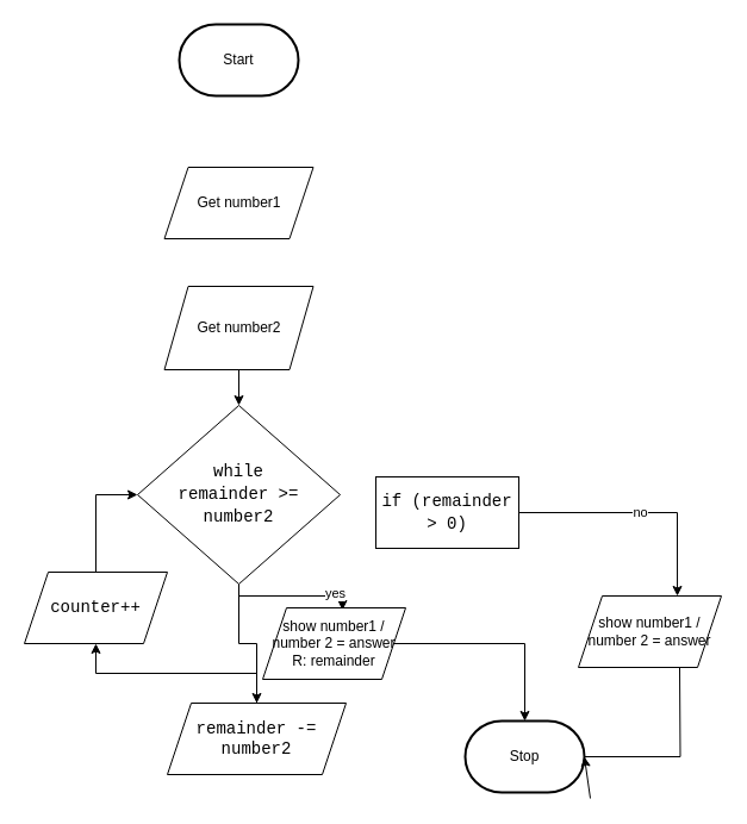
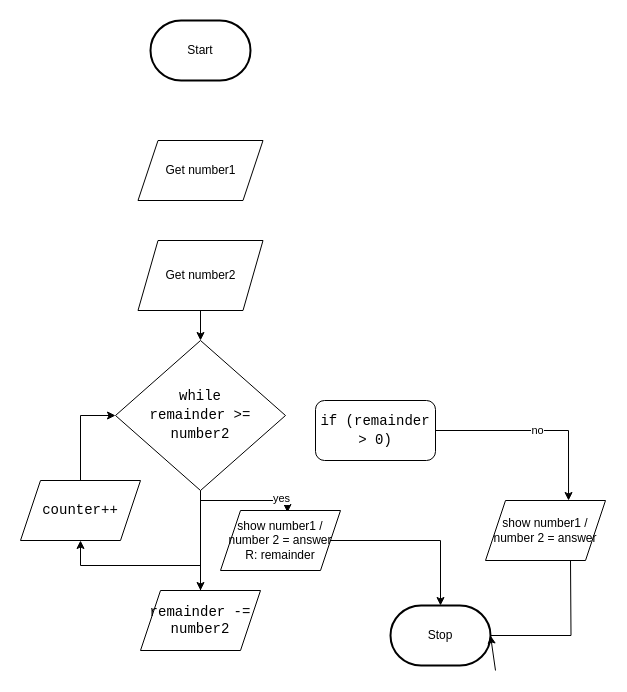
  <mxCell id="0" />
  <mxCell id="1" parent="0" />
  <mxCell id="2" value="Start" style="strokeWidth=2;html=1;shape=mxgraph.flowchart.terminator;whiteSpace=wrap;" parent="1" vertex="1"><mxGeometry x="150" y="20" width="100" height="60" as="geometry" /></mxCell>
  <mxCell id="3" value="Stop" style="strokeWidth=2;html=1;shape=mxgraph.flowchart.terminator;whiteSpace=wrap;" parent="1" vertex="1"><mxGeometry x="390" y="605" width="100" height="60" as="geometry" /></mxCell>
  <mxCell id="4" value="Get number1" style="shape=parallelogram;perimeter=parallelogramPerimeter;whiteSpace=wrap;html=1;fixedSize=1;" parent="1" vertex="1"><mxGeometry x="137.5" y="140" width="125" height="60" as="geometry" /></mxCell>
  <mxCell id="5" style="edgeStyle=orthogonalEdgeStyle;rounded=0;html=1;" parent="1" source="6" target="10" edge="1"><mxGeometry relative="1" as="geometry"><mxPoint x="200" y="340" as="targetPoint" /></mxGeometry></mxCell>
  <mxCell id="6" value="Get number2" style="shape=parallelogram;perimeter=parallelogramPerimeter;whiteSpace=wrap;html=1;fixedSize=1;" parent="1" vertex="1"><mxGeometry x="137.5" y="240" width="125" height="70" as="geometry" /></mxCell>
  <mxCell id="7" style="edgeStyle=orthogonalEdgeStyle;rounded=0;html=1;entryX=0.5;entryY=0;entryDx=0;entryDy=0;fontColor=#000000;" edge="1" parent="1" source="10" target="12"><mxGeometry relative="1" as="geometry" /></mxCell>
  <mxCell id="8" style="edgeStyle=orthogonalEdgeStyle;rounded=0;html=1;entryX=0.558;entryY=0.033;entryDx=0;entryDy=0;entryPerimeter=0;fontColor=#000000;" edge="1" parent="1" source="10" target="14"><mxGeometry relative="1" as="geometry" /></mxCell>
  <mxCell id="9" value="yes" style="edgeLabel;html=1;align=center;verticalAlign=middle;resizable=0;points=[];fontColor=#000000;" vertex="1" connectable="0" parent="8"><mxGeometry x="0.65" y="3" relative="1" as="geometry"><mxPoint as="offset" /></mxGeometry></mxCell>
  <mxCell id="10" value="&lt;div style=&quot;font-family: Consolas, &amp;quot;Courier New&amp;quot;, monospace; font-size: 14px; line-height: 19px;&quot;&gt;&lt;font color=&quot;#000000&quot;&gt;while&lt;/font&gt;&lt;/div&gt;&lt;div style=&quot;font-family: Consolas, &amp;quot;Courier New&amp;quot;, monospace; font-size: 14px; line-height: 19px;&quot;&gt;&lt;div style=&quot;line-height: 19px;&quot;&gt;&lt;font style=&quot;&quot; color=&quot;#000000&quot;&gt;remainder &amp;gt;= number2&lt;/font&gt;&lt;/div&gt;&lt;/div&gt;" style="rhombus;whiteSpace=wrap;html=1;" parent="1" vertex="1"><mxGeometry x="115" y="340" width="170" height="150" as="geometry" /></mxCell>
  <mxCell id="11" style="edgeStyle=orthogonalEdgeStyle;rounded=0;html=1;entryX=0.5;entryY=1;entryDx=0;entryDy=0;fontColor=#000000;" edge="1" parent="1" source="12" target="16"><mxGeometry relative="1" as="geometry" /></mxCell>
- <mxCell id="12" value="&lt;span style=&quot;color: rgb(0, 0, 0); font-family: Consolas, &amp;quot;Courier New&amp;quot;, monospace; font-size: 14px;&quot;&gt;remainder -= number2&lt;/span&gt;" style="shape=parallelogram;perimeter=parallelogramPerimeter;whiteSpace=wrap;html=1;fixedSize=1;" parent="1" vertex="1"><mxGeometry x="140" y="590" width="150" height="60" as="geometry" /></mxCell>
+ <mxCell id="12" value="&lt;span style=&quot;color: rgb(0, 0, 0); font-family: Consolas, &amp;quot;Courier New&amp;quot;, monospace; font-size: 14px;&quot;&gt;remainder -= number2&lt;/span&gt;" style="shape=parallelogram;perimeter=parallelogramPerimeter;whiteSpace=wrap;html=1;fixedSize=1;" parent="1" vertex="1"><mxGeometry x="140" y="590" width="120" height="60" as="geometry" /></mxCell>
  <mxCell id="13" style="edgeStyle=orthogonalEdgeStyle;rounded=0;html=1;fontColor=#000000;" edge="1" parent="1" source="14" target="3"><mxGeometry relative="1" as="geometry" /></mxCell>
  <mxCell id="14" value="show number1 / number 2 = answer R: remainder" style="shape=parallelogram;perimeter=parallelogramPerimeter;whiteSpace=wrap;html=1;fixedSize=1;" parent="1" vertex="1"><mxGeometry x="220" y="510" width="120" height="60" as="geometry" /></mxCell>
  <mxCell id="15" style="edgeStyle=orthogonalEdgeStyle;rounded=0;html=1;entryX=0;entryY=0.5;entryDx=0;entryDy=0;fontColor=#000000;" edge="1" parent="1" source="16" target="10"><mxGeometry relative="1" as="geometry" /></mxCell>
  <mxCell id="16" value="&lt;div style=&quot;font-family: Consolas, &amp;quot;Courier New&amp;quot;, monospace; font-size: 14px; line-height: 19px;&quot;&gt;&lt;font style=&quot;&quot; color=&quot;#000000&quot;&gt;counter++&lt;/font&gt;&lt;/div&gt;" style="shape=parallelogram;perimeter=parallelogramPerimeter;whiteSpace=wrap;html=1;fixedSize=1;" vertex="1" parent="1"><mxGeometry x="20" y="480" width="120" height="60" as="geometry" /></mxCell>
  <mxCell id="17" value="no" style="edgeStyle=orthogonalEdgeStyle;rounded=0;html=1;entryX=0.692;entryY=0;entryDx=0;entryDy=0;entryPerimeter=0;fontColor=#000000;" edge="1" parent="1" source="18" target="19"><mxGeometry relative="1" as="geometry" /></mxCell>
- <mxCell id="18" value="&lt;div style=&quot;font-family: Consolas, &amp;quot;Courier New&amp;quot;, monospace; font-size: 14px; line-height: 19px;&quot;&gt;if (remainder &amp;gt; 0)&lt;/div&gt;" style="rounded=0;whiteSpace=wrap;html=1;labelBackgroundColor=none;fontColor=#000000;" vertex="1" parent="1"><mxGeometry x="315" y="400" width="120" height="60" as="geometry" /></mxCell>
+ <mxCell id="18" value="&lt;div style=&quot;font-family: Consolas, &amp;quot;Courier New&amp;quot;, monospace; font-size: 14px; line-height: 19px;&quot;&gt;if (remainder &amp;gt; 0)&lt;/div&gt;" style="whiteSpace=wrap;html=1;labelBackgroundColor=none;fontColor=#000000;rounded=1;" vertex="1" parent="1"><mxGeometry x="315" y="400" width="120" height="60" as="geometry" /></mxCell>
  <mxCell id="19" value="show number1 / number 2 = answer" style="shape=parallelogram;perimeter=parallelogramPerimeter;whiteSpace=wrap;html=1;fixedSize=1;" vertex="1" parent="1"><mxGeometry x="485" y="500" width="120" height="60" as="geometry" /></mxCell>
  <mxCell id="20" value="" style="endArrow=none;html=1;rounded=0;fontColor=#E6EDF3;edgeStyle=orthogonalEdgeStyle;exitX=1;exitY=0.5;exitDx=0;exitDy=0;exitPerimeter=0;" edge="1" parent="1" source="3"><mxGeometry width="50" height="50" relative="1" as="geometry"><mxPoint x="520" y="610" as="sourcePoint" /><mxPoint x="570" y="560" as="targetPoint" /></mxGeometry></mxCell>
  <mxCell id="21" value="" style="endArrow=classic;html=1;rounded=0;fontColor=#E6EDF3;entryX=1;entryY=0.5;entryDx=0;entryDy=0;entryPerimeter=0;" edge="1" parent="1" target="3"><mxGeometry width="50" height="50" relative="1" as="geometry"><mxPoint x="495" y="670" as="sourcePoint" /><mxPoint x="545" y="620" as="targetPoint" /></mxGeometry></mxCell>
